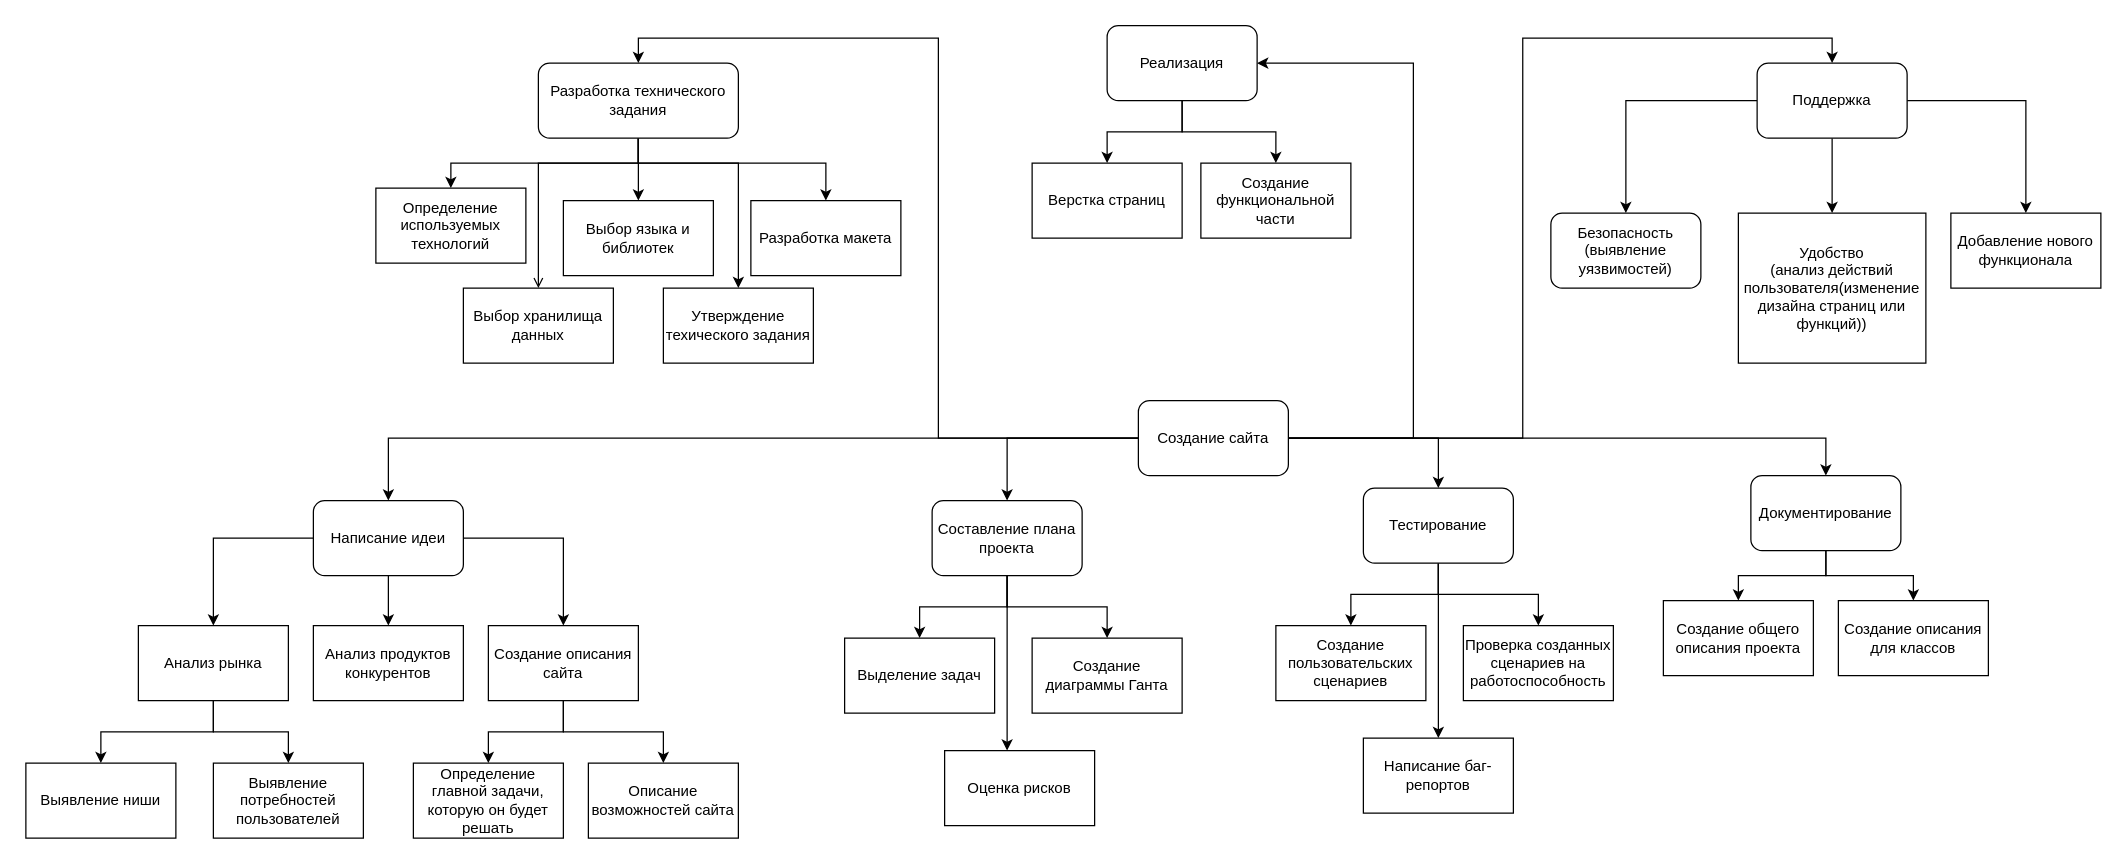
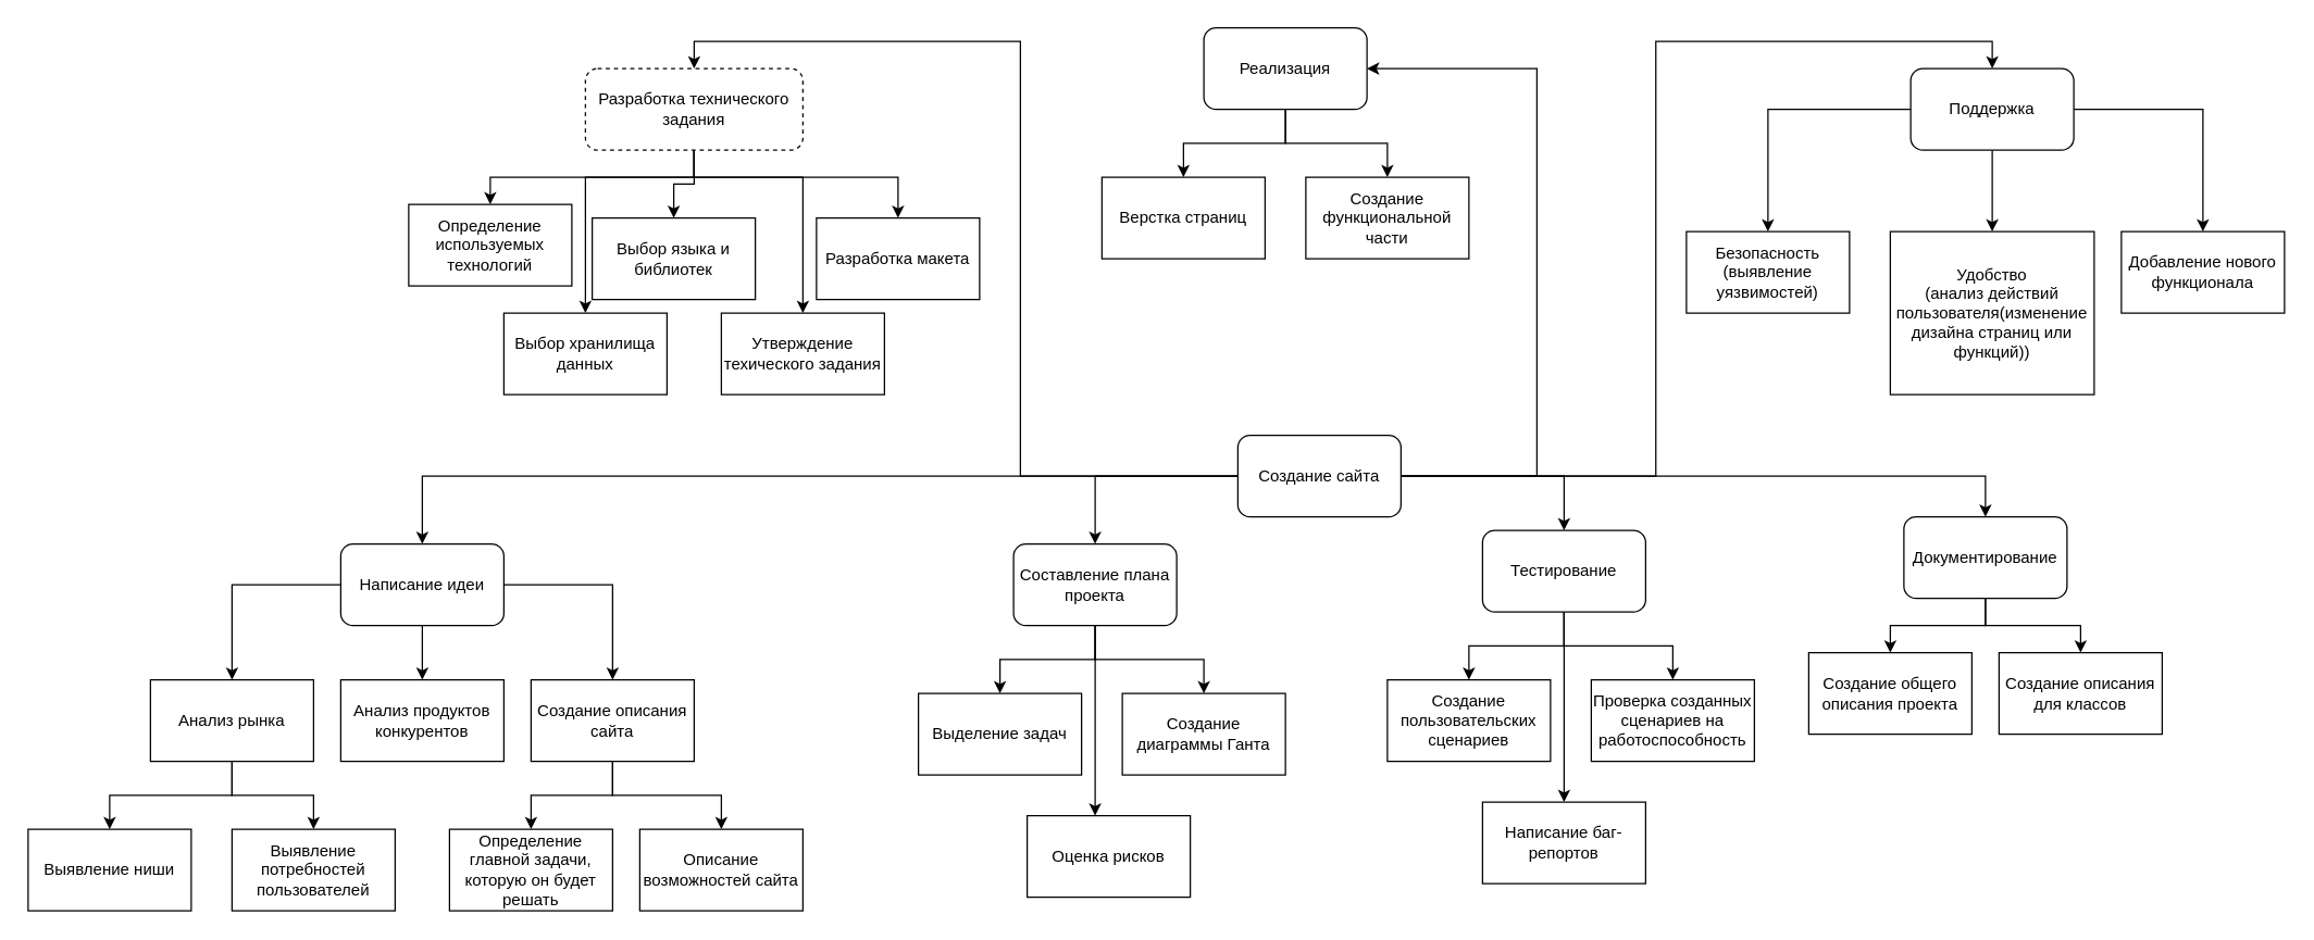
  <mxCell id="0" />
  <mxCell id="1" parent="0" />
  <mxCell id="2" style="edgeStyle=orthogonalEdgeStyle;rounded=0;orthogonalLoop=1;jettySize=auto;html=1;" edge="1" parent="1" source="9" target="13"><mxGeometry relative="1" as="geometry" /></mxCell>
  <mxCell id="3" style="edgeStyle=orthogonalEdgeStyle;rounded=0;orthogonalLoop=1;jettySize=auto;html=1;entryX=0.5;entryY=0;entryDx=0;entryDy=0;" edge="1" parent="1" source="9" target="29"><mxGeometry relative="1" as="geometry" /></mxCell>
  <mxCell id="4" style="edgeStyle=orthogonalEdgeStyle;rounded=0;orthogonalLoop=1;jettySize=auto;html=1;entryX=0.5;entryY=0;entryDx=0;entryDy=0;" edge="1" parent="1" source="9" target="33"><mxGeometry relative="1" as="geometry" /></mxCell>
  <mxCell id="5" style="edgeStyle=orthogonalEdgeStyle;rounded=0;orthogonalLoop=1;jettySize=auto;html=1;entryX=0.5;entryY=0;entryDx=0;entryDy=0;" edge="1" parent="1" source="9" target="37"><mxGeometry relative="1" as="geometry" /></mxCell>
  <mxCell id="6" style="edgeStyle=orthogonalEdgeStyle;rounded=0;orthogonalLoop=1;jettySize=auto;html=1;" edge="1" parent="1" source="9" target="46"><mxGeometry relative="1" as="geometry" /></mxCell>
  <mxCell id="7" style="edgeStyle=orthogonalEdgeStyle;rounded=0;orthogonalLoop=1;jettySize=auto;html=1;" edge="1" parent="1" source="9" target="49"><mxGeometry relative="1" as="geometry"><Array as="points"><mxPoint x="1130" y="350" /><mxPoint x="1130" y="50" /></Array></mxGeometry></mxCell>
  <mxCell id="8" style="edgeStyle=orthogonalEdgeStyle;rounded=0;orthogonalLoop=1;jettySize=auto;html=1;entryX=0.5;entryY=0;entryDx=0;entryDy=0;" edge="1" parent="1" source="9" target="63"><mxGeometry relative="1" as="geometry" /></mxCell>
  <mxCell id="9" value="&lt;div&gt;Создание сайта&lt;/div&gt;" style="rounded=1;whiteSpace=wrap;html=1;" vertex="1" parent="1"><mxGeometry x="910" y="320" width="120" height="60" as="geometry" /></mxCell>
  <mxCell id="10" style="edgeStyle=orthogonalEdgeStyle;rounded=0;orthogonalLoop=1;jettySize=auto;html=1;" edge="1" parent="1" source="13" target="16"><mxGeometry relative="1" as="geometry" /></mxCell>
  <mxCell id="11" style="edgeStyle=orthogonalEdgeStyle;rounded=0;orthogonalLoop=1;jettySize=auto;html=1;entryX=0.5;entryY=0;entryDx=0;entryDy=0;" edge="1" parent="1" source="13" target="19"><mxGeometry relative="1" as="geometry" /></mxCell>
  <mxCell id="12" style="edgeStyle=orthogonalEdgeStyle;rounded=0;orthogonalLoop=1;jettySize=auto;html=1;" edge="1" parent="1" source="13" target="22"><mxGeometry relative="1" as="geometry" /></mxCell>
  <mxCell id="13" value="Написание идеи" style="rounded=1;whiteSpace=wrap;html=1;" vertex="1" parent="1"><mxGeometry x="250" y="400" width="120" height="60" as="geometry" /></mxCell>
  <mxCell id="14" style="edgeStyle=orthogonalEdgeStyle;rounded=0;orthogonalLoop=1;jettySize=auto;html=1;" edge="1" parent="1" source="16" target="18"><mxGeometry relative="1" as="geometry" /></mxCell>
  <mxCell id="15" style="edgeStyle=orthogonalEdgeStyle;rounded=0;orthogonalLoop=1;jettySize=auto;html=1;entryX=0.5;entryY=0;entryDx=0;entryDy=0;" edge="1" parent="1" source="16" target="17"><mxGeometry relative="1" as="geometry" /></mxCell>
  <mxCell id="16" value="Анализ рынка" style="rounded=0;whiteSpace=wrap;html=1;" vertex="1" parent="1"><mxGeometry x="110" y="500" width="120" height="60" as="geometry" /></mxCell>
  <mxCell id="17" value="Выявление потребностей пользователей" style="rounded=0;whiteSpace=wrap;html=1;" vertex="1" parent="1"><mxGeometry x="170" y="610" width="120" height="60" as="geometry" /></mxCell>
  <mxCell id="18" value="&lt;div&gt;Выявление ниши&lt;/div&gt;" style="rounded=0;whiteSpace=wrap;html=1;" vertex="1" parent="1"><mxGeometry x="20" y="610" width="120" height="60" as="geometry" /></mxCell>
  <mxCell id="19" value="Анализ продуктов конкурентов" style="rounded=0;whiteSpace=wrap;html=1;" vertex="1" parent="1"><mxGeometry x="250" y="500" width="120" height="60" as="geometry" /></mxCell>
  <mxCell id="20" style="edgeStyle=orthogonalEdgeStyle;rounded=0;orthogonalLoop=1;jettySize=auto;html=1;entryX=0.5;entryY=0;entryDx=0;entryDy=0;" edge="1" parent="1" source="22" target="23"><mxGeometry relative="1" as="geometry" /></mxCell>
  <mxCell id="21" style="edgeStyle=orthogonalEdgeStyle;rounded=0;orthogonalLoop=1;jettySize=auto;html=1;entryX=0.5;entryY=0;entryDx=0;entryDy=0;" edge="1" parent="1" source="22" target="40"><mxGeometry relative="1" as="geometry" /></mxCell>
  <mxCell id="22" value="Создание описания сайта" style="rounded=0;whiteSpace=wrap;html=1;" vertex="1" parent="1"><mxGeometry x="390" y="500" width="120" height="60" as="geometry" /></mxCell>
  <mxCell id="23" value="Определение главной задачи, которую он будет решать" style="rounded=0;whiteSpace=wrap;html=1;" vertex="1" parent="1"><mxGeometry x="330" y="610" width="120" height="60" as="geometry" /></mxCell>
  <mxCell id="24" style="edgeStyle=orthogonalEdgeStyle;rounded=0;orthogonalLoop=1;jettySize=auto;html=1;exitX=0.5;exitY=1;exitDx=0;exitDy=0;" edge="1" parent="1" source="29" target="39"><mxGeometry relative="1" as="geometry" /></mxCell>
  <mxCell id="25" style="edgeStyle=orthogonalEdgeStyle;rounded=0;orthogonalLoop=1;jettySize=auto;html=1;" edge="1" parent="1" source="29" target="42"><mxGeometry relative="1" as="geometry" /></mxCell>
- <mxCell id="26" style="edgeStyle=orthogonalEdgeStyle;rounded=0;orthogonalLoop=1;jettySize=auto;html=1;entryX=0.5;entryY=0;entryDx=0;entryDy=0;endArrow=open;" edge="1" parent="1" source="29" target="41"><mxGeometry relative="1" as="geometry"><Array as="points"><mxPoint x="510" y="130" /><mxPoint x="430" y="130" /></Array></mxGeometry></mxCell>
+ <mxCell id="26" style="edgeStyle=orthogonalEdgeStyle;rounded=0;orthogonalLoop=1;jettySize=auto;html=1;entryX=0.5;entryY=0;entryDx=0;entryDy=0;" edge="1" parent="1" source="29" target="41"><mxGeometry relative="1" as="geometry"><Array as="points"><mxPoint x="510" y="130" /><mxPoint x="430" y="130" /></Array></mxGeometry></mxCell>
  <mxCell id="27" style="edgeStyle=orthogonalEdgeStyle;rounded=0;orthogonalLoop=1;jettySize=auto;html=1;entryX=0.5;entryY=0;entryDx=0;entryDy=0;" edge="1" parent="1" source="29" target="64"><mxGeometry relative="1" as="geometry"><Array as="points"><mxPoint x="510" y="130" /><mxPoint x="590" y="130" /></Array></mxGeometry></mxCell>
  <mxCell id="28" style="edgeStyle=orthogonalEdgeStyle;rounded=0;orthogonalLoop=1;jettySize=auto;html=1;exitX=0.5;exitY=1;exitDx=0;exitDy=0;entryX=0.5;entryY=0;entryDx=0;entryDy=0;" edge="1" parent="1" source="29" target="38"><mxGeometry relative="1" as="geometry"><Array as="points"><mxPoint x="510" y="130" /><mxPoint x="660" y="130" /></Array></mxGeometry></mxCell>
- <mxCell id="29" value="Разработка технического задания" style="rounded=1;whiteSpace=wrap;html=1;" vertex="1" parent="1"><mxGeometry x="430" y="50" width="160" height="60" as="geometry" /></mxCell>
+ <mxCell id="29" value="Разработка технического задания" style="rounded=1;whiteSpace=wrap;html=1;dashed=1;" vertex="1" parent="1"><mxGeometry x="430" y="50" width="160" height="60" as="geometry" /></mxCell>
  <mxCell id="30" style="edgeStyle=orthogonalEdgeStyle;rounded=0;orthogonalLoop=1;jettySize=auto;html=1;entryX=0.5;entryY=0;entryDx=0;entryDy=0;" edge="1" parent="1" source="33" target="58"><mxGeometry relative="1" as="geometry" /></mxCell>
  <mxCell id="31" style="edgeStyle=orthogonalEdgeStyle;rounded=0;orthogonalLoop=1;jettySize=auto;html=1;" edge="1" parent="1" source="33" target="59"><mxGeometry relative="1" as="geometry" /></mxCell>
  <mxCell id="32" style="edgeStyle=orthogonalEdgeStyle;rounded=0;orthogonalLoop=1;jettySize=auto;html=1;" edge="1" parent="1" source="33" target="60"><mxGeometry relative="1" as="geometry" /></mxCell>
  <mxCell id="33" value="Тестирование" style="rounded=1;whiteSpace=wrap;html=1;" vertex="1" parent="1"><mxGeometry x="1090" y="390" width="120" height="60" as="geometry" /></mxCell>
  <mxCell id="34" style="edgeStyle=orthogonalEdgeStyle;rounded=0;orthogonalLoop=1;jettySize=auto;html=1;" edge="1" parent="1" source="37" target="52"><mxGeometry relative="1" as="geometry" /></mxCell>
  <mxCell id="35" style="edgeStyle=orthogonalEdgeStyle;rounded=0;orthogonalLoop=1;jettySize=auto;html=1;" edge="1" parent="1" source="37" target="53"><mxGeometry relative="1" as="geometry" /></mxCell>
  <mxCell id="36" style="edgeStyle=orthogonalEdgeStyle;rounded=0;orthogonalLoop=1;jettySize=auto;html=1;entryX=0.5;entryY=0;entryDx=0;entryDy=0;" edge="1" parent="1" source="37" target="54"><mxGeometry relative="1" as="geometry" /></mxCell>
  <mxCell id="37" value="Поддержка" style="rounded=1;whiteSpace=wrap;html=1;" vertex="1" parent="1"><mxGeometry x="1405" y="50" width="120" height="60" as="geometry" /></mxCell>
  <mxCell id="38" value="Разработка макета" style="rounded=0;whiteSpace=wrap;html=1;" vertex="1" parent="1"><mxGeometry x="600" y="160" width="120" height="60" as="geometry" /></mxCell>
  <mxCell id="39" value="Определение используемых технологий" style="rounded=0;whiteSpace=wrap;html=1;" vertex="1" parent="1"><mxGeometry x="300" y="150" width="120" height="60" as="geometry" /></mxCell>
  <mxCell id="40" value="Описание возможностей сайта" style="rounded=0;whiteSpace=wrap;html=1;" vertex="1" parent="1"><mxGeometry x="470" y="610" width="120" height="60" as="geometry" /></mxCell>
  <mxCell id="41" value="&lt;div&gt;Выбор хранилища данных&lt;/div&gt;" style="rounded=0;whiteSpace=wrap;html=1;" vertex="1" parent="1"><mxGeometry x="370" y="230" width="120" height="60" as="geometry" /></mxCell>
- <mxCell id="42" value="Выбор языка и библиотек" style="rounded=0;whiteSpace=wrap;html=1;" vertex="1" parent="1"><mxGeometry x="450" y="160" width="120" height="60" as="geometry" /></mxCell>
+ <mxCell id="42" value="Выбор языка и библиотек" style="rounded=0;whiteSpace=wrap;html=1;" vertex="1" parent="1"><mxGeometry x="435" y="160" width="120" height="60" as="geometry" /></mxCell>
  <mxCell id="43" style="edgeStyle=orthogonalEdgeStyle;rounded=0;orthogonalLoop=1;jettySize=auto;html=1;" edge="1" parent="1" source="46" target="55"><mxGeometry relative="1" as="geometry" /></mxCell>
  <mxCell id="44" style="edgeStyle=orthogonalEdgeStyle;rounded=0;orthogonalLoop=1;jettySize=auto;html=1;entryX=0.5;entryY=0;entryDx=0;entryDy=0;" edge="1" parent="1" source="46" target="57"><mxGeometry relative="1" as="geometry" /></mxCell>
  <mxCell id="45" style="edgeStyle=orthogonalEdgeStyle;rounded=0;orthogonalLoop=1;jettySize=auto;html=1;" edge="1" parent="1" source="46" target="56"><mxGeometry relative="1" as="geometry"><Array as="points"><mxPoint x="805" y="560" /><mxPoint x="805" y="560" /></Array></mxGeometry></mxCell>
  <mxCell id="46" value="&lt;div&gt;Составление плана проекта&lt;/div&gt;" style="rounded=1;whiteSpace=wrap;html=1;" vertex="1" parent="1"><mxGeometry x="745" y="400" width="120" height="60" as="geometry" /></mxCell>
  <mxCell id="47" style="edgeStyle=orthogonalEdgeStyle;rounded=0;orthogonalLoop=1;jettySize=auto;html=1;entryX=0.5;entryY=0;entryDx=0;entryDy=0;" edge="1" parent="1" source="49" target="50"><mxGeometry relative="1" as="geometry" /></mxCell>
  <mxCell id="48" style="edgeStyle=orthogonalEdgeStyle;rounded=0;orthogonalLoop=1;jettySize=auto;html=1;" edge="1" parent="1" source="49" target="51"><mxGeometry relative="1" as="geometry" /></mxCell>
  <mxCell id="49" value="Реализация" style="rounded=1;whiteSpace=wrap;html=1;" vertex="1" parent="1"><mxGeometry x="885" y="20" width="120" height="60" as="geometry" /></mxCell>
- <mxCell id="50" value="&lt;div&gt;Верстка страниц&lt;/div&gt;" style="rounded=0;whiteSpace=wrap;html=1;" vertex="1" parent="1"><mxGeometry x="825" y="130" width="120" height="60" as="geometry" /></mxCell>
+ <mxCell id="50" value="&lt;div&gt;Верстка страниц&lt;/div&gt;" style="rounded=0;whiteSpace=wrap;html=1;" vertex="1" parent="1"><mxGeometry x="810" y="130" width="120" height="60" as="geometry" /></mxCell>
  <mxCell id="51" value="&lt;div&gt;Создание функциональной части&lt;/div&gt;" style="rounded=0;whiteSpace=wrap;html=1;" vertex="1" parent="1"><mxGeometry x="960" y="130" width="120" height="60" as="geometry" /></mxCell>
- <mxCell id="52" value="&lt;div&gt;Безопасность&lt;/div&gt;&lt;div&gt;(выявление уязвимостей)&lt;/div&gt;" style="whiteSpace=wrap;html=1;rounded=1;" vertex="1" parent="1"><mxGeometry x="1240" y="170" width="120" height="60" as="geometry" /></mxCell>
+ <mxCell id="52" value="&lt;div&gt;Безопасность&lt;/div&gt;&lt;div&gt;(выявление уязвимостей)&lt;/div&gt;" style="rounded=0;whiteSpace=wrap;html=1;" vertex="1" parent="1"><mxGeometry x="1240" y="170" width="120" height="60" as="geometry" /></mxCell>
  <mxCell id="53" value="&lt;div&gt;Удобство&lt;/div&gt;&lt;div&gt;(анализ действий пользователя(изменение дизайна страниц или функций))&lt;/div&gt;" style="rounded=0;whiteSpace=wrap;html=1;" vertex="1" parent="1"><mxGeometry x="1390" y="170" width="150" height="120" as="geometry" /></mxCell>
  <mxCell id="54" value="Добавление нового функционала" style="rounded=0;whiteSpace=wrap;html=1;" vertex="1" parent="1"><mxGeometry x="1560" y="170" width="120" height="60" as="geometry" /></mxCell>
  <mxCell id="55" value="Выделение задач" style="rounded=0;whiteSpace=wrap;html=1;" vertex="1" parent="1"><mxGeometry x="675" y="510" width="120" height="60" as="geometry" /></mxCell>
  <mxCell id="56" value="Оценка рисков" style="rounded=0;whiteSpace=wrap;html=1;" vertex="1" parent="1"><mxGeometry x="755" y="600" width="120" height="60" as="geometry" /></mxCell>
  <mxCell id="57" value="Создание диаграммы Ганта" style="rounded=0;whiteSpace=wrap;html=1;" vertex="1" parent="1"><mxGeometry x="825" y="510" width="120" height="60" as="geometry" /></mxCell>
  <mxCell id="58" value="Создание пользовательских сценариев" style="rounded=0;whiteSpace=wrap;html=1;" vertex="1" parent="1"><mxGeometry x="1020" y="500" width="120" height="60" as="geometry" /></mxCell>
  <mxCell id="59" value="&lt;div&gt;Проверка созданных сценариев на работоспособность&lt;/div&gt;" style="rounded=0;whiteSpace=wrap;html=1;" vertex="1" parent="1"><mxGeometry x="1170" y="500" width="120" height="60" as="geometry" /></mxCell>
  <mxCell id="60" value="Написание баг-репортов" style="rounded=0;whiteSpace=wrap;html=1;" vertex="1" parent="1"><mxGeometry x="1090" y="590" width="120" height="60" as="geometry" /></mxCell>
  <mxCell id="61" style="edgeStyle=orthogonalEdgeStyle;rounded=0;orthogonalLoop=1;jettySize=auto;html=1;entryX=0.5;entryY=0;entryDx=0;entryDy=0;" edge="1" parent="1" source="63" target="66"><mxGeometry relative="1" as="geometry" /></mxCell>
  <mxCell id="62" style="edgeStyle=orthogonalEdgeStyle;rounded=0;orthogonalLoop=1;jettySize=auto;html=1;entryX=0.5;entryY=0;entryDx=0;entryDy=0;" edge="1" parent="1" source="63" target="65"><mxGeometry relative="1" as="geometry" /></mxCell>
  <mxCell id="63" value="Документирование" style="rounded=1;whiteSpace=wrap;html=1;" vertex="1" parent="1"><mxGeometry x="1400" y="380" width="120" height="60" as="geometry" /></mxCell>
  <mxCell id="64" value="Утверждение техического задания" style="rounded=0;whiteSpace=wrap;html=1;" vertex="1" parent="1"><mxGeometry x="530" y="230" width="120" height="60" as="geometry" /></mxCell>
  <mxCell id="65" value="Создание описания для классов" style="rounded=0;whiteSpace=wrap;html=1;" vertex="1" parent="1"><mxGeometry x="1470" y="480" width="120" height="60" as="geometry" /></mxCell>
  <mxCell id="66" value="Создание общего описания проекта" style="rounded=0;whiteSpace=wrap;html=1;" vertex="1" parent="1"><mxGeometry x="1330" y="480" width="120" height="60" as="geometry" /></mxCell>
